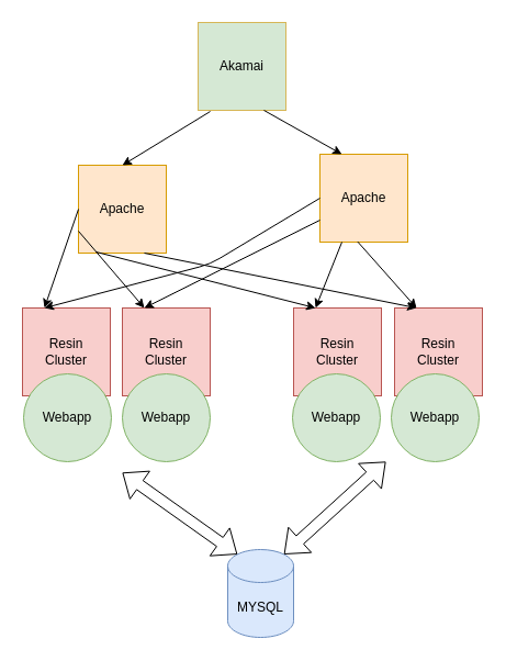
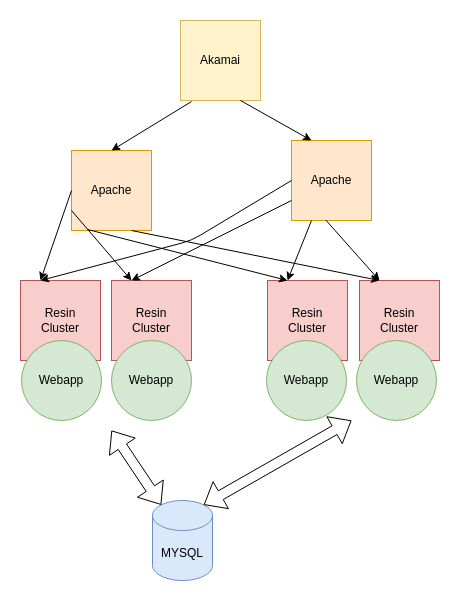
  <mxCell id="0" />
  <mxCell id="1" parent="0" />
- <mxCell id="2" value="Akamai" style="whiteSpace=wrap;html=1;aspect=fixed;fillColor=#d5e8d4;strokeColor=#d6b656;" vertex="1" parent="1"><mxGeometry x="180" y="20" width="80" height="80" as="geometry" /></mxCell>
+ <mxCell id="2" value="Akamai" style="whiteSpace=wrap;html=1;aspect=fixed;fillColor=#fff2cc;strokeColor=#d6b656;" vertex="1" parent="1"><mxGeometry x="180" y="20" width="80" height="80" as="geometry" /></mxCell>
  <mxCell id="3" value="Apache" style="whiteSpace=wrap;html=1;aspect=fixed;fillColor=#ffe6cc;strokeColor=#d79b00;" vertex="1" parent="1"><mxGeometry x="71" y="150" width="80" height="80" as="geometry" /></mxCell>
  <mxCell id="4" value="Resin&lt;br&gt;Cluster" style="whiteSpace=wrap;html=1;aspect=fixed;fillColor=#f8cecc;strokeColor=#b85450;" vertex="1" parent="1"><mxGeometry x="20" y="280" width="80" height="80" as="geometry" /></mxCell>
  <mxCell id="5" value="Apache" style="whiteSpace=wrap;html=1;aspect=fixed;fillColor=#ffe6cc;strokeColor=#d79b00;" vertex="1" parent="1"><mxGeometry x="291" y="140" width="80" height="80" as="geometry" /></mxCell>
  <mxCell id="6" value="Resin&lt;br&gt;Cluster" style="whiteSpace=wrap;html=1;aspect=fixed;fillColor=#f8cecc;strokeColor=#b85450;" vertex="1" parent="1"><mxGeometry x="111" y="280" width="80" height="80" as="geometry" /></mxCell>
  <mxCell id="7" value="Resin&lt;br&gt;Cluster" style="whiteSpace=wrap;html=1;aspect=fixed;fillColor=#f8cecc;strokeColor=#b85450;" vertex="1" parent="1"><mxGeometry x="267" y="280" width="80" height="80" as="geometry" /></mxCell>
  <mxCell id="8" value="Resin&lt;br&gt;Cluster" style="whiteSpace=wrap;html=1;aspect=fixed;fillColor=#f8cecc;strokeColor=#b85450;" vertex="1" parent="1"><mxGeometry x="359" y="280" width="80" height="80" as="geometry" /></mxCell>
  <mxCell id="9" value="Webapp" style="ellipse;whiteSpace=wrap;html=1;aspect=fixed;fillColor=#d5e8d4;strokeColor=#82b366;" vertex="1" parent="1"><mxGeometry x="266" y="340" width="80" height="80" as="geometry" /></mxCell>
  <mxCell id="10" value="Webapp" style="ellipse;whiteSpace=wrap;html=1;aspect=fixed;fillColor=#d5e8d4;strokeColor=#82b366;" vertex="1" parent="1"><mxGeometry x="356" y="340" width="80" height="80" as="geometry" /></mxCell>
  <mxCell id="11" value="" style="endArrow=classic;html=1;exitX=0;exitY=0.5;exitDx=0;exitDy=0;entryX=0.25;entryY=0;entryDx=0;entryDy=0;" edge="1" parent="1" source="3" target="4"><mxGeometry width="50" height="50" relative="1" as="geometry"><mxPoint x="201" y="340" as="sourcePoint" /><mxPoint x="251" y="290" as="targetPoint" /></mxGeometry></mxCell>
  <mxCell id="12" value="" style="endArrow=classic;html=1;entryX=0.25;entryY=0;entryDx=0;entryDy=0;exitX=0;exitY=0.75;exitDx=0;exitDy=0;" edge="1" parent="1" source="3" target="6"><mxGeometry width="50" height="50" relative="1" as="geometry"><mxPoint x="91" y="220" as="sourcePoint" /><mxPoint x="-49" y="280" as="targetPoint" /></mxGeometry></mxCell>
  <mxCell id="13" value="" style="endArrow=classic;html=1;exitX=0;exitY=0.5;exitDx=0;exitDy=0;entryX=0.25;entryY=0;entryDx=0;entryDy=0;" edge="1" parent="1" source="5" target="4"><mxGeometry width="50" height="50" relative="1" as="geometry"><mxPoint x="111" y="211" as="sourcePoint" /><mxPoint x="-19" y="270" as="targetPoint" /><Array as="points"><mxPoint x="191" y="240" /></Array></mxGeometry></mxCell>
  <mxCell id="14" value="" style="endArrow=classic;html=1;entryX=0.25;entryY=0;entryDx=0;entryDy=0;exitX=0;exitY=0.75;exitDx=0;exitDy=0;" edge="1" parent="1" source="5" target="6"><mxGeometry width="50" height="50" relative="1" as="geometry"><mxPoint x="111" y="231" as="sourcePoint" /><mxPoint x="41" y="280" as="targetPoint" /><Array as="points"><mxPoint x="191" y="250" /></Array></mxGeometry></mxCell>
  <mxCell id="15" value="" style="endArrow=classic;html=1;exitX=0.199;exitY=0.987;exitDx=0;exitDy=0;exitPerimeter=0;entryX=0.25;entryY=0;entryDx=0;entryDy=0;" edge="1" parent="1" source="3" target="7"><mxGeometry width="50" height="50" relative="1" as="geometry"><mxPoint x="201" y="310" as="sourcePoint" /><mxPoint x="251" y="260" as="targetPoint" /></mxGeometry></mxCell>
  <mxCell id="16" value="" style="endArrow=classic;html=1;exitX=0.75;exitY=1;exitDx=0;exitDy=0;entryX=0.25;entryY=0;entryDx=0;entryDy=0;" edge="1" parent="1" source="3" target="8"><mxGeometry width="50" height="50" relative="1" as="geometry"><mxPoint x="126.92" y="249.96" as="sourcePoint" /><mxPoint x="122.04" y="278.88" as="targetPoint" /></mxGeometry></mxCell>
  <mxCell id="17" value="" style="endArrow=classic;html=1;exitX=0.25;exitY=1;exitDx=0;exitDy=0;entryX=0.25;entryY=0;entryDx=0;entryDy=0;" edge="1" parent="1" source="5" target="7"><mxGeometry width="50" height="50" relative="1" as="geometry"><mxPoint x="171" y="251" as="sourcePoint" /><mxPoint x="221" y="280" as="targetPoint" /></mxGeometry></mxCell>
  <mxCell id="18" value="" style="endArrow=classic;html=1;exitX=0.429;exitY=0.995;exitDx=0;exitDy=0;entryX=0.25;entryY=0;entryDx=0;entryDy=0;exitPerimeter=0;" edge="1" parent="1" source="5" target="8"><mxGeometry width="50" height="50" relative="1" as="geometry"><mxPoint x="171" y="251" as="sourcePoint" /><mxPoint x="221" y="280" as="targetPoint" /></mxGeometry></mxCell>
  <mxCell id="19" value="Webapp" style="ellipse;whiteSpace=wrap;html=1;aspect=fixed;fillColor=#d5e8d4;strokeColor=#82b366;" vertex="1" parent="1"><mxGeometry x="21" y="340" width="80" height="80" as="geometry" /></mxCell>
  <mxCell id="20" value="Webapp" style="ellipse;whiteSpace=wrap;html=1;aspect=fixed;fillColor=#d5e8d4;strokeColor=#82b366;" vertex="1" parent="1"><mxGeometry x="111" y="340" width="80" height="80" as="geometry" /></mxCell>
  <mxCell id="21" value="" style="endArrow=classic;html=1;exitX=0.138;exitY=1.013;exitDx=0;exitDy=0;exitPerimeter=0;entryX=0.5;entryY=0;entryDx=0;entryDy=0;" edge="1" parent="1" source="2" target="3"><mxGeometry width="50" height="50" relative="1" as="geometry"><mxPoint x="271" y="370" as="sourcePoint" /><mxPoint x="321" y="320" as="targetPoint" /></mxGeometry></mxCell>
  <mxCell id="22" value="" style="endArrow=classic;html=1;exitX=0.75;exitY=1;exitDx=0;exitDy=0;entryX=0.25;entryY=0;entryDx=0;entryDy=0;" edge="1" parent="1" source="2" target="5"><mxGeometry width="50" height="50" relative="1" as="geometry"><mxPoint x="212.04" y="111.04" as="sourcePoint" /><mxPoint x="121" y="160" as="targetPoint" /></mxGeometry></mxCell>
- <mxCell id="23" value="MYSQL" style="shape=cylinder3;whiteSpace=wrap;html=1;boundedLbl=1;backgroundOutline=1;size=15;fillColor=#dae8fc;strokeColor=#6c8ebf;" vertex="1" parent="1"><mxGeometry x="207" y="500" width="60" height="80" as="geometry" /></mxCell>
+ <mxCell id="23" value="MYSQL" style="shape=cylinder3;whiteSpace=wrap;html=1;boundedLbl=1;backgroundOutline=1;size=15;fillColor=#dae8fc;strokeColor=#6c8ebf;" vertex="1" parent="1"><mxGeometry x="152" y="500" width="60" height="80" as="geometry" /></mxCell>
  <mxCell id="24" value="" style="shape=flexArrow;endArrow=classic;startArrow=classic;html=1;exitX=0.145;exitY=0;exitDx=0;exitDy=4.35;exitPerimeter=0;" edge="1" parent="1" source="23"><mxGeometry width="50" height="50" relative="1" as="geometry"><mxPoint x="101" y="520" as="sourcePoint" /><mxPoint x="111" y="430" as="targetPoint" /></mxGeometry></mxCell>
  <mxCell id="25" value="" style="shape=flexArrow;endArrow=classic;startArrow=classic;html=1;exitX=0.855;exitY=0;exitDx=0;exitDy=4.35;exitPerimeter=0;" edge="1" parent="1" source="23"><mxGeometry width="50" height="50" relative="1" as="geometry"><mxPoint x="219.7" y="524.35" as="sourcePoint" /><mxPoint x="351" y="420" as="targetPoint" /></mxGeometry></mxCell>
